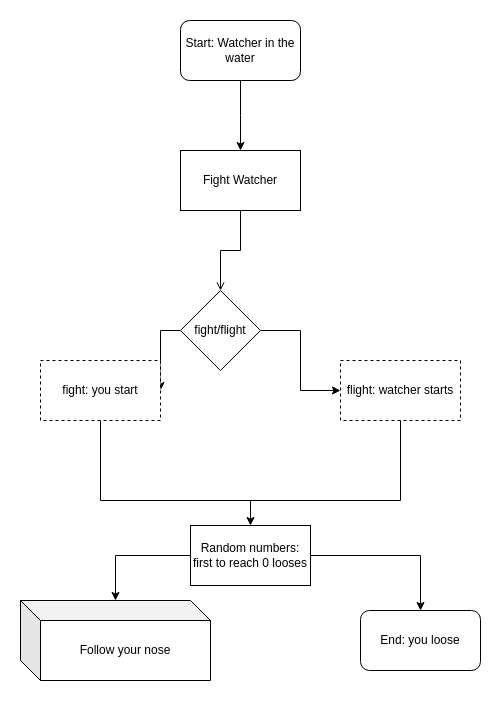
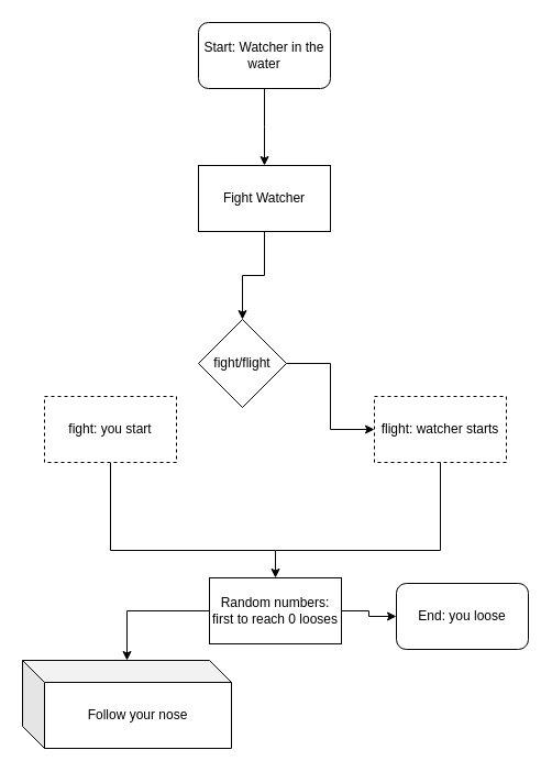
  <mxCell id="0" />
  <mxCell id="1" parent="0" />
  <mxCell id="2" value="" style="edgeStyle=orthogonalEdgeStyle;rounded=0;orthogonalLoop=1;jettySize=auto;html=1;" edge="1" parent="1" source="3"><mxGeometry relative="1" as="geometry"><mxPoint x="240" y="150" as="targetPoint" /></mxGeometry></mxCell>
  <mxCell id="3" value="Start: Watcher in the water" style="rounded=1;whiteSpace=wrap;html=1;" vertex="1" parent="1"><mxGeometry x="180" y="20" width="120" height="60" as="geometry" /></mxCell>
- <mxCell id="4" value="" style="edgeStyle=orthogonalEdgeStyle;rounded=0;orthogonalLoop=1;jettySize=auto;html=1;entryX=0.5;entryY=0;entryDx=0;entryDy=0;endArrow=open;" edge="1" parent="1" source="5" target="8"><mxGeometry relative="1" as="geometry"><mxPoint x="410" y="380" as="targetPoint" /></mxGeometry></mxCell>
+ <mxCell id="4" value="" style="edgeStyle=orthogonalEdgeStyle;rounded=0;orthogonalLoop=1;jettySize=auto;html=1;entryX=0.5;entryY=0;entryDx=0;entryDy=0;" edge="1" parent="1" source="5" target="8"><mxGeometry relative="1" as="geometry"><mxPoint x="410" y="380" as="targetPoint" /></mxGeometry></mxCell>
  <mxCell id="5" value="Fight Watcher" style="rounded=0;whiteSpace=wrap;html=1;" vertex="1" parent="1"><mxGeometry x="180" y="150" width="120" height="60" as="geometry" /></mxCell>
- <mxCell id="6" value="" style="edgeStyle=orthogonalEdgeStyle;rounded=0;orthogonalLoop=1;jettySize=auto;html=1;" edge="1" parent="1" source="8" target="10"><mxGeometry relative="1" as="geometry" /></mxCell>
  <mxCell id="7" value="" style="edgeStyle=orthogonalEdgeStyle;rounded=0;orthogonalLoop=1;jettySize=auto;html=1;" edge="1" parent="1" source="8" target="11"><mxGeometry relative="1" as="geometry" /></mxCell>
  <mxCell id="8" value="fight/flight" style="rhombus;whiteSpace=wrap;html=1;" vertex="1" parent="1"><mxGeometry x="180" y="290" width="80" height="80" as="geometry" /></mxCell>
  <mxCell id="9" value="" style="edgeStyle=orthogonalEdgeStyle;rounded=0;orthogonalLoop=1;jettySize=auto;html=1;exitX=0.5;exitY=1;exitDx=0;exitDy=0;entryX=0.5;entryY=0;entryDx=0;entryDy=0;" edge="1" parent="1" source="10" target="14"><mxGeometry relative="1" as="geometry"><Array as="points"><mxPoint x="250" y="500" /><mxPoint x="410" y="500" /></Array></mxGeometry></mxCell>
  <mxCell id="10" value="fight: you start" style="whiteSpace=wrap;html=1;dashed=1;" vertex="1" parent="1"><mxGeometry x="40" y="360" width="120" height="60" as="geometry" /></mxCell>
  <mxCell id="11" value="flight: watcher starts" style="whiteSpace=wrap;html=1;dashed=1;" vertex="1" parent="1"><mxGeometry x="340" y="360" width="120" height="60" as="geometry" /></mxCell>
  <mxCell id="12" value="" style="edgeStyle=orthogonalEdgeStyle;rounded=0;orthogonalLoop=1;jettySize=auto;html=1;" edge="1" parent="1" source="14" target="16"><mxGeometry relative="1" as="geometry" /></mxCell>
  <mxCell id="13" value="" style="edgeStyle=orthogonalEdgeStyle;rounded=0;orthogonalLoop=1;jettySize=auto;html=1;exitX=0;exitY=0.5;exitDx=0;exitDy=0;" edge="1" parent="1" source="14" target="17"><mxGeometry relative="1" as="geometry"><mxPoint x="250" y="665" as="targetPoint" /></mxGeometry></mxCell>
  <mxCell id="14" value="Random numbers: first to reach 0 looses" style="whiteSpace=wrap;html=1;" vertex="1" parent="1"><mxGeometry x="190" y="525" width="120" height="60" as="geometry" /></mxCell>
  <mxCell id="15" value="" style="endArrow=none;html=1;rounded=0;entryX=0.5;entryY=1;entryDx=0;entryDy=0;" edge="1" parent="1" target="11"><mxGeometry width="50" height="50" relative="1" as="geometry"><mxPoint x="250" y="500" as="sourcePoint" /><mxPoint x="420" y="220" as="targetPoint" /><Array as="points"><mxPoint x="400" y="500" /></Array></mxGeometry></mxCell>
- <mxCell id="16" value="End: you loose" style="rounded=1;whiteSpace=wrap;html=1;" vertex="1" parent="1"><mxGeometry x="360" y="610" width="120" height="60" as="geometry" /></mxCell>
+ <mxCell id="16" value="End: you loose" style="rounded=1;whiteSpace=wrap;html=1;" vertex="1" parent="1"><mxGeometry x="360" y="530" width="120" height="60" as="geometry" /></mxCell>
  <mxCell id="17" value="Follow your nose" style="shape=cube;whiteSpace=wrap;html=1;boundedLbl=1;backgroundOutline=1;darkOpacity=0.05;darkOpacity2=0.1;" vertex="1" parent="1"><mxGeometry x="20" y="600" width="190" height="80" as="geometry" /></mxCell>
